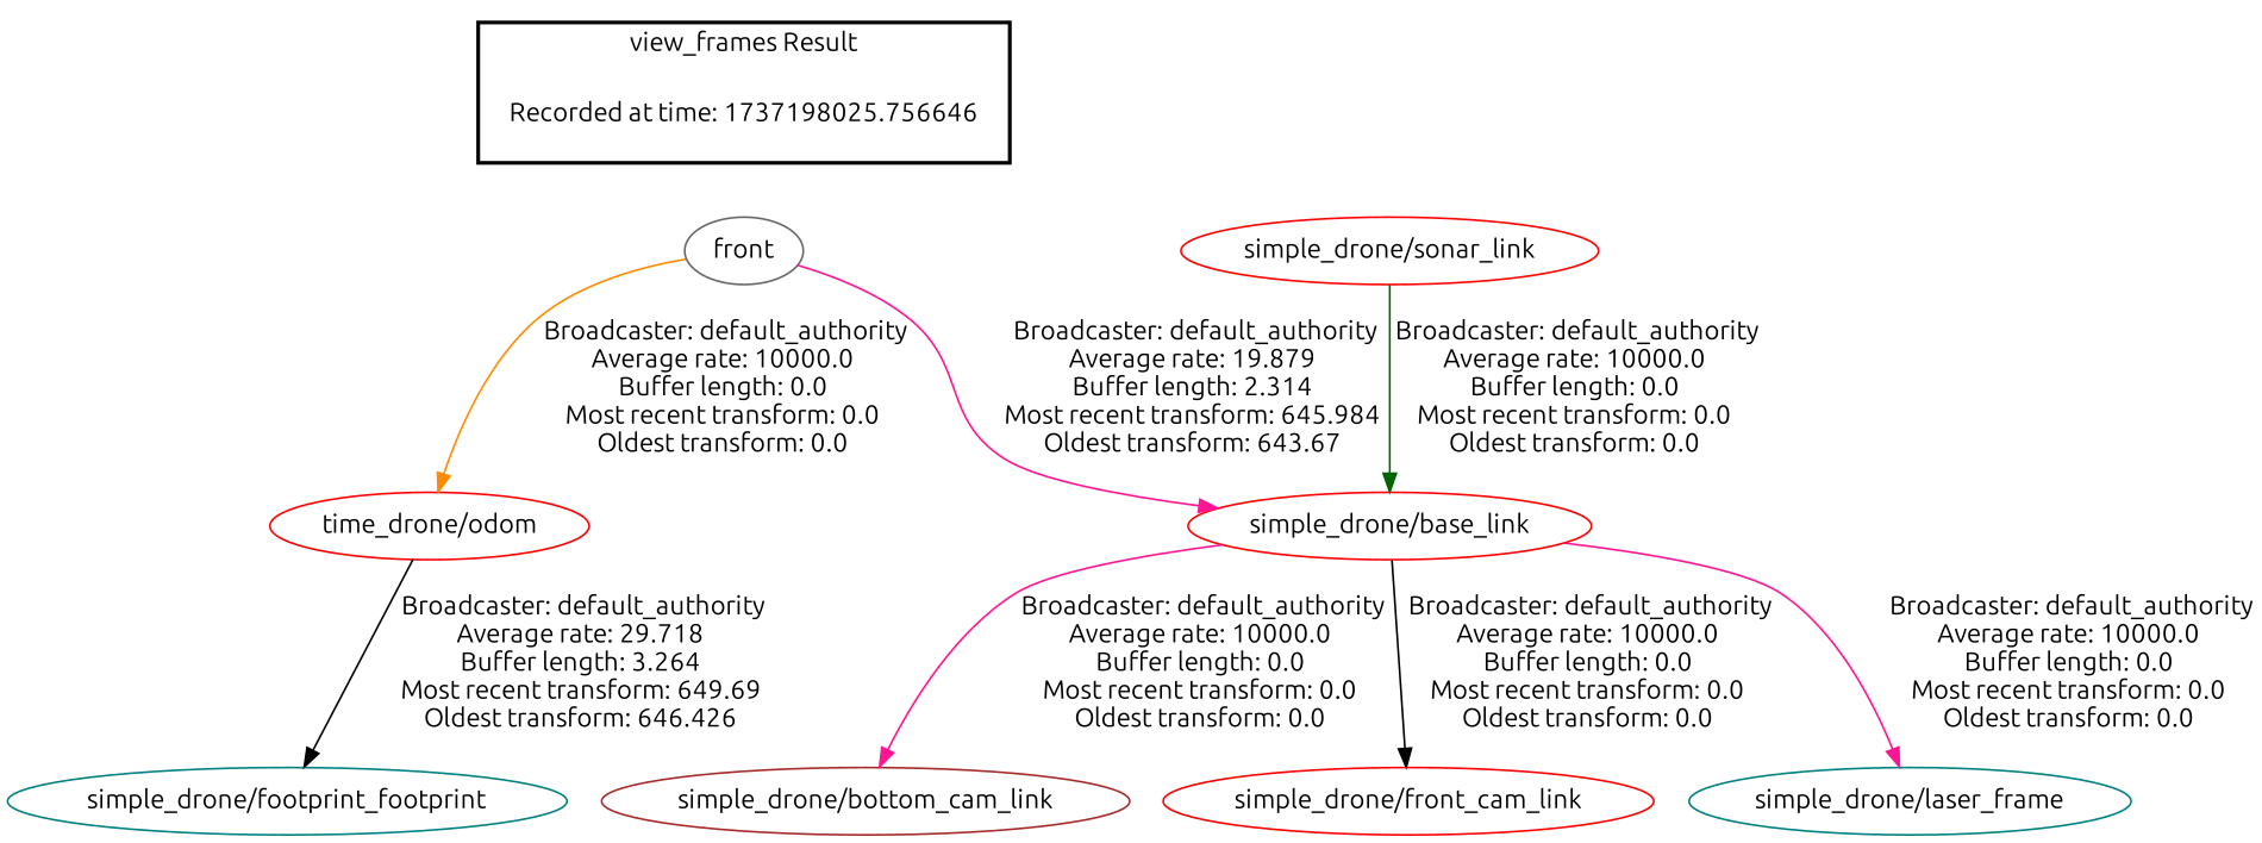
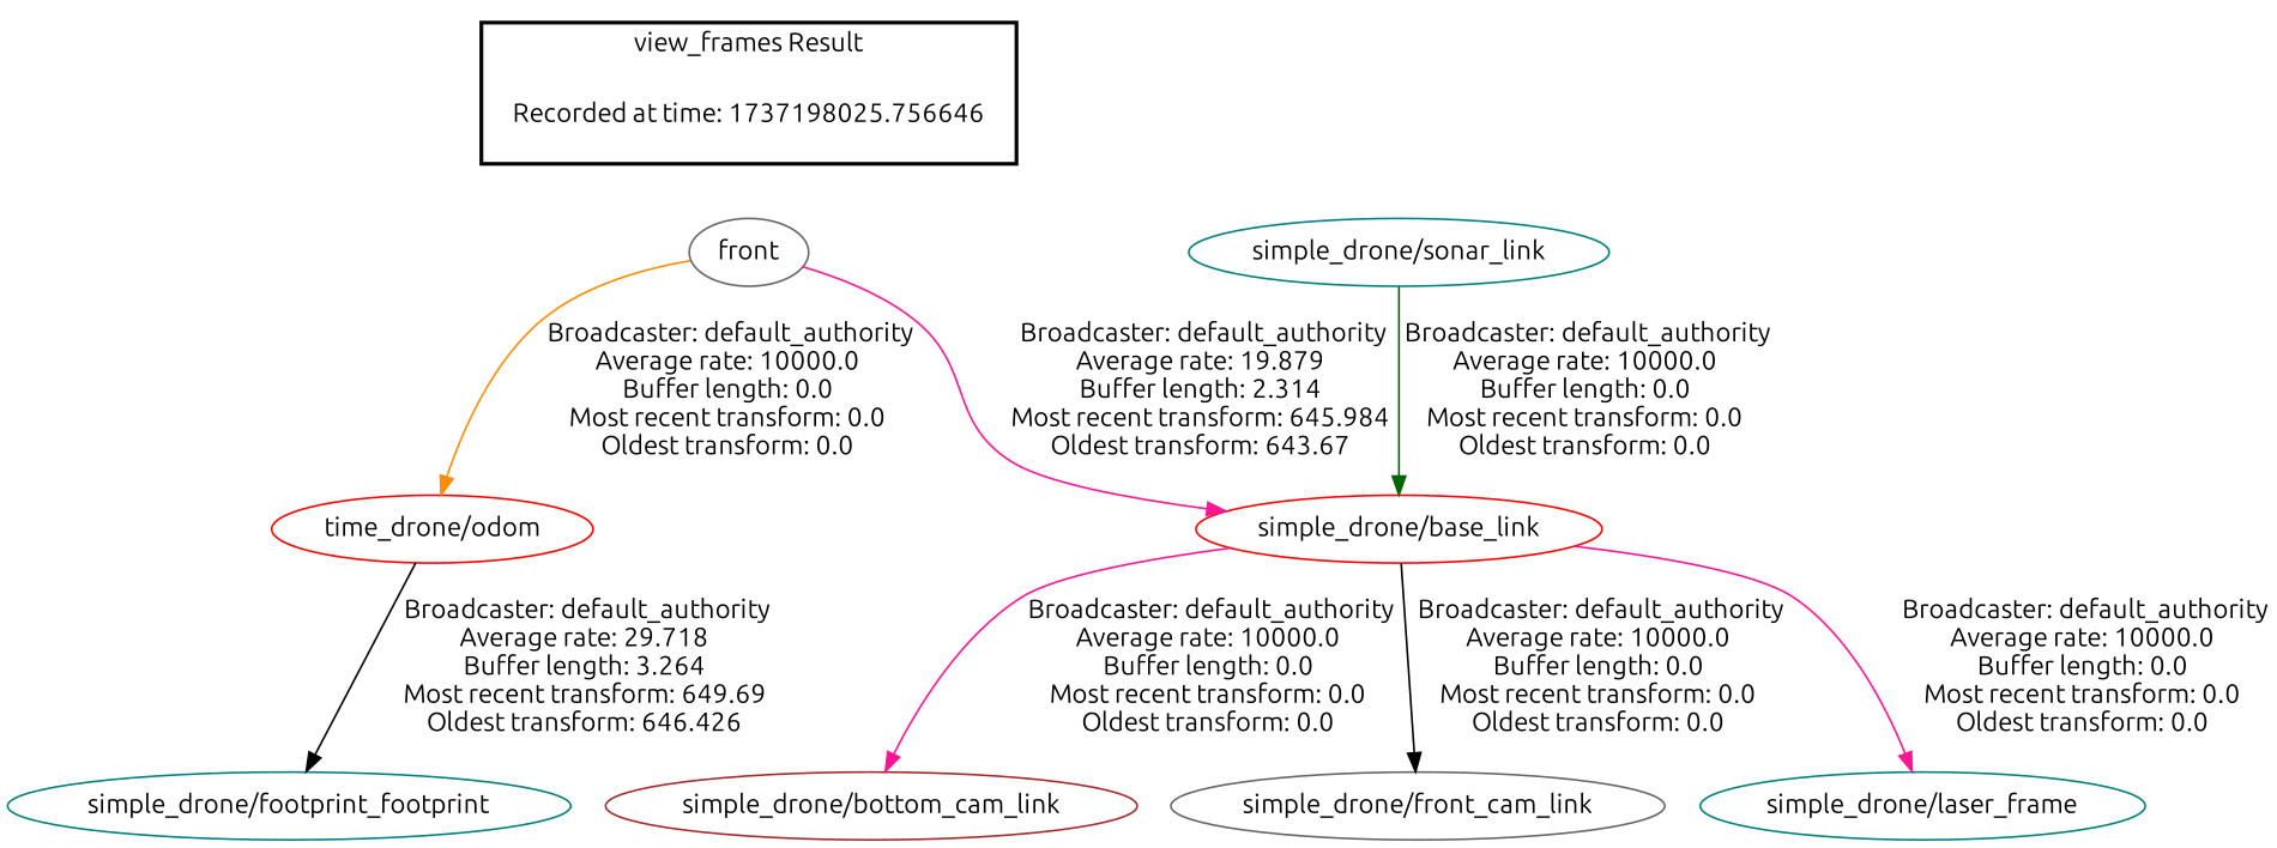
  digraph {
    fontname=Ubuntu
    node [color=gray40 fontname=Ubuntu]
    edge [fontname=Ubuntu color=deeppink]
    "Recorded at time: 1737198025.756646" [shape=plaintext]
    n2 [label=front]
    n3 [color=red label="time_drone/odom"]
    n4 [color=teal label="simple_drone/footprint_footprint"]
    "simple_drone/base_link" [color=red]
    "simple_drone/bottom_cam_link" [color=brown]
-   "simple_drone/front_cam_link" [color=red]
+   "simple_drone/front_cam_link"
    "simple_drone/laser_frame" [color=teal]
-   "simple_drone/sonar_link" [color=red]
+   "simple_drone/sonar_link" [color=teal]
    subgraph cluster_1 {
      color=black
      label="view_frames Result"
      style=bold
      "Recorded at time: 1737198025.756646"
    }
    "Recorded at time: 1737198025.756646" -> n2 [style=invis color=""]
    n2 -> n3 [color=darkorange label=" Broadcaster: default_authority\nAverage rate: 10000.0\nBuffer length: 0.0\nMost recent transform: 0.0\nOldest transform: 0.0\n"]
    n2 -> "simple_drone/base_link" [label=" Broadcaster: default_authority\nAverage rate: 19.879\nBuffer length: 2.314\nMost recent transform: 645.984\nOldest transform: 643.67\n"]
    n3 -> n4 [color=black label=" Broadcaster: default_authority\nAverage rate: 29.718\nBuffer length: 3.264\nMost recent transform: 649.69\nOldest transform: 646.426\n"]
    "simple_drone/base_link" -> "simple_drone/bottom_cam_link" [label=" Broadcaster: default_authority\nAverage rate: 10000.0\nBuffer length: 0.0\nMost recent transform: 0.0\nOldest transform: 0.0\n"]
    "simple_drone/base_link" -> "simple_drone/front_cam_link" [color=black label=" Broadcaster: default_authority\nAverage rate: 10000.0\nBuffer length: 0.0\nMost recent transform: 0.0\nOldest transform: 0.0\n"]
    "simple_drone/base_link" -> "simple_drone/laser_frame" [label=" Broadcaster: default_authority\nAverage rate: 10000.0\nBuffer length: 0.0\nMost recent transform: 0.0\nOldest transform: 0.0\n"]
    "simple_drone/sonar_link" -> "simple_drone/base_link" [color=darkgreen label=" Broadcaster: default_authority\nAverage rate: 10000.0\nBuffer length: 0.0\nMost recent transform: 0.0\nOldest transform: 0.0\n"]
  }
